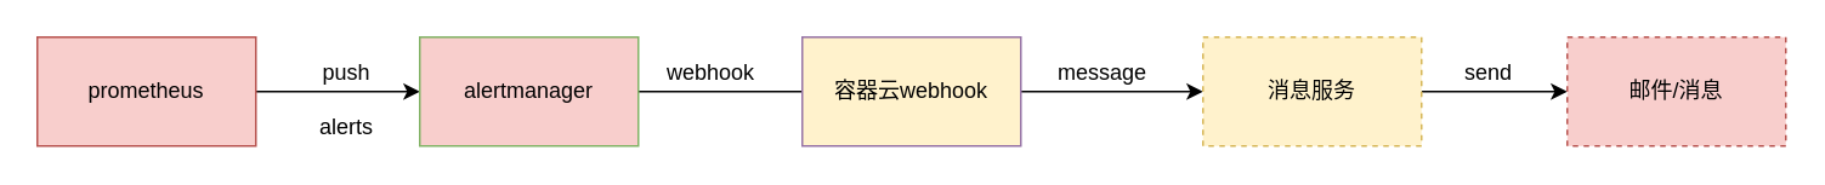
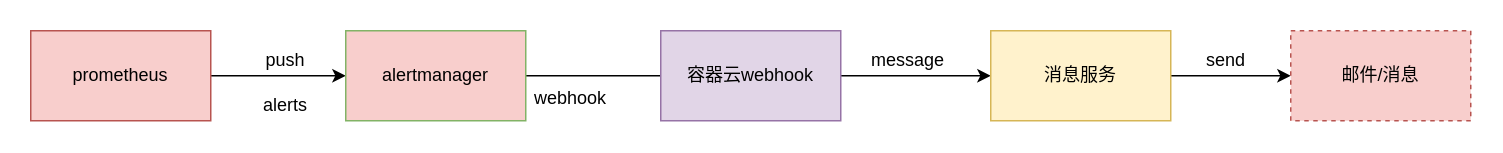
  <mxCell id="0" />
  <mxCell id="1" parent="0" />
  <mxCell id="2" style="edgeStyle=orthogonalEdgeStyle;rounded=0;orthogonalLoop=1;jettySize=auto;html=1;entryX=0;entryY=0.5;entryDx=0;entryDy=0;" edge="1" parent="1" source="3" target="5"><mxGeometry relative="1" as="geometry" /></mxCell>
  <mxCell id="3" value="prometheus" style="rounded=0;whiteSpace=wrap;html=1;fillColor=#f8cecc;strokeColor=#b85450;" vertex="1" parent="1"><mxGeometry x="20" y="20" width="120" height="60" as="geometry" /></mxCell>
  <mxCell id="4" style="edgeStyle=orthogonalEdgeStyle;rounded=0;orthogonalLoop=1;jettySize=auto;html=1;exitX=1;exitY=0.5;exitDx=0;exitDy=0;entryX=0;entryY=0.5;entryDx=0;entryDy=0;endArrow=none;" edge="1" parent="1" source="5" target="9"><mxGeometry relative="1" as="geometry" /></mxCell>
  <mxCell id="5" value="alertmanager" style="rounded=0;whiteSpace=wrap;html=1;fillColor=#f8cecc;strokeColor=#82b366;" vertex="1" parent="1"><mxGeometry x="230" y="20" width="120" height="60" as="geometry" /></mxCell>
  <mxCell id="6" value="push" style="text;html=1;strokeColor=none;fillColor=none;align=center;verticalAlign=middle;whiteSpace=wrap;rounded=0;" vertex="1" parent="1"><mxGeometry x="170" y="30" width="40" height="20" as="geometry" /></mxCell>
  <mxCell id="7" value="alerts" style="text;html=1;strokeColor=none;fillColor=none;align=center;verticalAlign=middle;whiteSpace=wrap;rounded=0;" vertex="1" parent="1"><mxGeometry x="170" y="60" width="40" height="20" as="geometry" /></mxCell>
  <mxCell id="8" style="edgeStyle=orthogonalEdgeStyle;rounded=0;orthogonalLoop=1;jettySize=auto;html=1;exitX=1;exitY=0.5;exitDx=0;exitDy=0;entryX=0;entryY=0.5;entryDx=0;entryDy=0;" edge="1" parent="1" source="9" target="12"><mxGeometry relative="1" as="geometry" /></mxCell>
- <mxCell id="9" value="容器云webhook" style="rounded=0;whiteSpace=wrap;html=1;fillColor=#fff2cc;strokeColor=#9673a6;" vertex="1" parent="1"><mxGeometry x="440" y="20" width="120" height="60" as="geometry" /></mxCell>
- <mxCell id="10" value="webhook" style="text;html=1;strokeColor=none;fillColor=none;align=center;verticalAlign=middle;whiteSpace=wrap;rounded=0;" vertex="1" parent="1"><mxGeometry x="370" y="30" width="40" height="20" as="geometry" /></mxCell>
+ <mxCell id="9" value="容器云webhook" style="rounded=0;whiteSpace=wrap;html=1;fillColor=#e1d5e7;strokeColor=#9673a6;" vertex="1" parent="1"><mxGeometry x="440" y="20" width="120" height="60" as="geometry" /></mxCell>
+ <mxCell id="10" value="webhook" style="text;html=1;strokeColor=none;fillColor=none;align=center;verticalAlign=middle;whiteSpace=wrap;rounded=0;" vertex="1" parent="1"><mxGeometry x="360" y="55" width="40" height="20" as="geometry" /></mxCell>
  <mxCell id="11" style="edgeStyle=orthogonalEdgeStyle;rounded=0;orthogonalLoop=1;jettySize=auto;html=1;exitX=1;exitY=0.5;exitDx=0;exitDy=0;entryX=0;entryY=0.5;entryDx=0;entryDy=0;" edge="1" parent="1" source="12" target="14"><mxGeometry relative="1" as="geometry" /></mxCell>
- <mxCell id="12" value="消息服务" style="rounded=0;whiteSpace=wrap;html=1;fillColor=#fff2cc;strokeColor=#d6b656;dashed=1;" vertex="1" parent="1"><mxGeometry x="660" y="20" width="120" height="60" as="geometry" /></mxCell>
+ <mxCell id="12" value="消息服务" style="rounded=0;whiteSpace=wrap;html=1;fillColor=#fff2cc;strokeColor=#d6b656;" vertex="1" parent="1"><mxGeometry x="660" y="20" width="120" height="60" as="geometry" /></mxCell>
  <mxCell id="13" value="message" style="text;html=1;strokeColor=none;fillColor=none;align=center;verticalAlign=middle;whiteSpace=wrap;rounded=0;" vertex="1" parent="1"><mxGeometry x="580" y="30" width="50" height="20" as="geometry" /></mxCell>
  <mxCell id="14" value="邮件/消息" style="rounded=0;whiteSpace=wrap;html=1;fillColor=#f8cecc;strokeColor=#b85450;dashed=1;" vertex="1" parent="1"><mxGeometry x="860" y="20" width="120" height="60" as="geometry" /></mxCell>
  <mxCell id="15" value="send" style="text;html=1;strokeColor=none;fillColor=none;align=center;verticalAlign=middle;whiteSpace=wrap;rounded=0;" vertex="1" parent="1"><mxGeometry x="797" y="30" width="40" height="20" as="geometry" /></mxCell>
